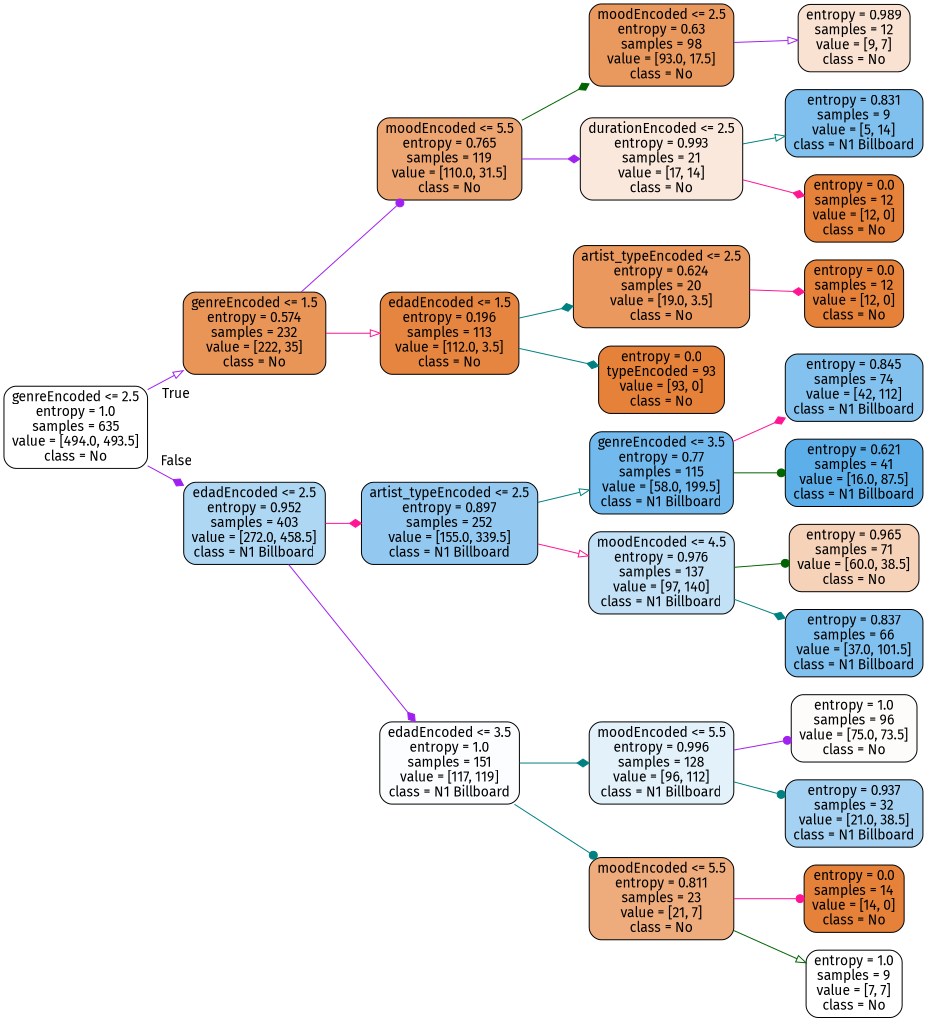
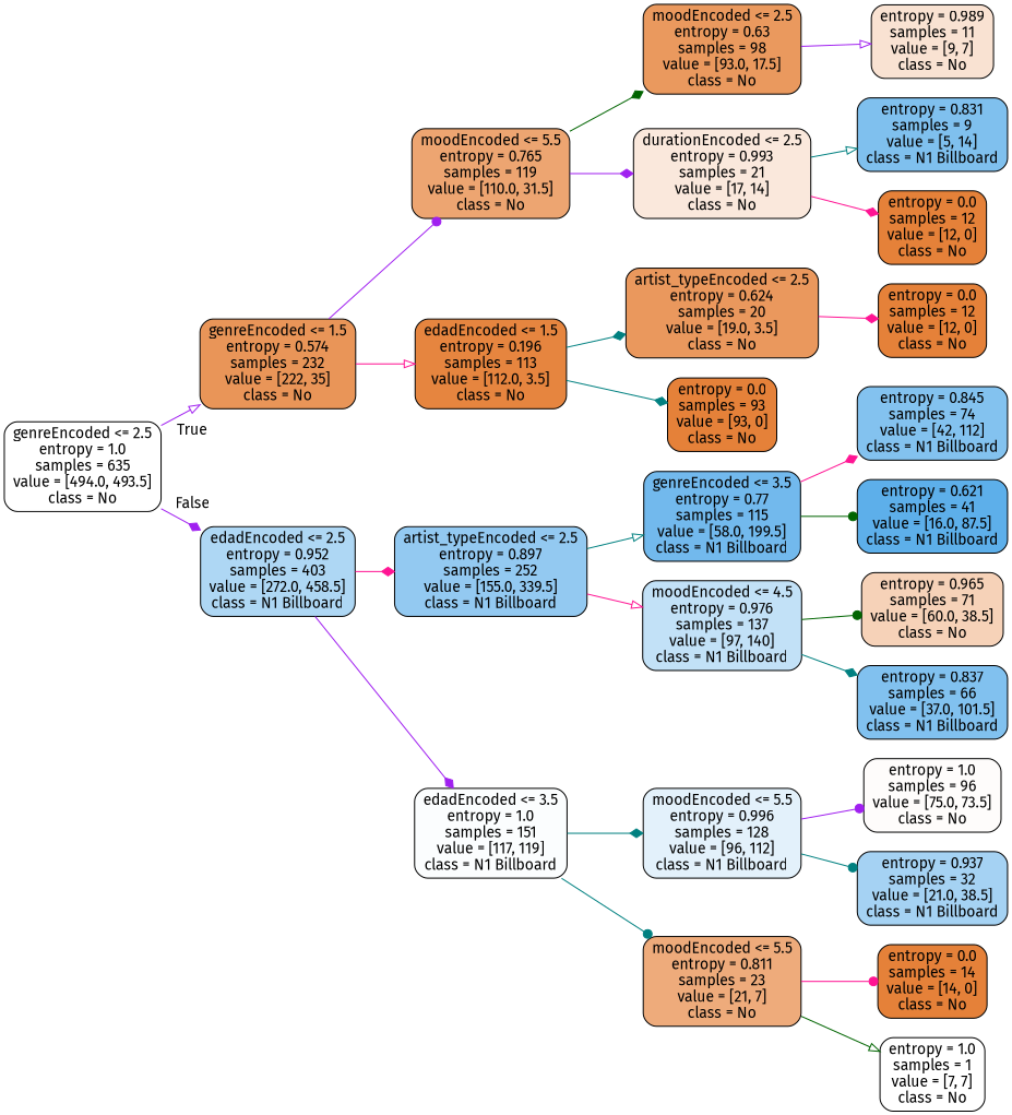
  digraph {
    fontname="Fira Sans"
    rankdir=LR
    node [color=black fillcolor="#e58139ff" fontname="Fira Sans" shape=box style="filled, rounded"]
    edge [arrowhead=diamond color=teal fontname="Fira Sans"]
    n1 [fillcolor="#e5813900" label="genreEncoded <= 2.5\nentropy = 1.0\nsamples = 635\nvalue = [494.0, 493.5]\nclass = No"]
    n2 [fillcolor="#e58139d7" label="genreEncoded <= 1.5\nentropy = 0.574\nsamples = 232\nvalue = [222, 35]\nclass = No"]
    n3 [fillcolor="#399de568" label="edadEncoded <= 2.5\nentropy = 0.952\nsamples = 403\nvalue = [272.0, 458.5]\nclass = N1 Billboard"]
    n4 [fillcolor="#e58139b6" label="moodEncoded <= 5.5\nentropy = 0.765\nsamples = 119\nvalue = [110.0, 31.5]\nclass = No"]
    n5 [fillcolor="#e58139f7" label="edadEncoded <= 1.5\nentropy = 0.196\nsamples = 113\nvalue = [112.0, 3.5]\nclass = No"]
    n6 [fillcolor="#399de58b" label="artist_typeEncoded <= 2.5\nentropy = 0.897\nsamples = 252\nvalue = [155.0, 339.5]\nclass = N1 Billboard"]
    n7 [fillcolor="#399de504" label="edadEncoded <= 3.5\nentropy = 1.0\nsamples = 151\nvalue = [117, 119]\nclass = N1 Billboard"]
    n8 [fillcolor="#e58139cf" label="moodEncoded <= 2.5\nentropy = 0.63\nsamples = 98\nvalue = [93.0, 17.5]\nclass = No"]
    n9 [fillcolor="#e581392d" label="durationEncoded <= 2.5\nentropy = 0.993\nsamples = 21\nvalue = [17, 14]\nclass = No"]
    n10 [fillcolor="#e58139d0" label="artist_typeEncoded <= 2.5\nentropy = 0.624\nsamples = 20\nvalue = [19.0, 3.5]\nclass = No"]
-   n11 [label="entropy = 0.0\ntypeEncoded = 93\nvalue = [93, 0]\nclass = No"]
-   n12 [fillcolor="#e5813939" label="entropy = 0.989\nsamples = 12\nvalue = [9, 7]\nclass = No"]
+   n11 [label="entropy = 0.0\nsamples = 93\nvalue = [93, 0]\nclass = No"]
+   n12 [fillcolor="#e5813939" label="entropy = 0.989\nsamples = 11\nvalue = [9, 7]\nclass = No"]
    n13 [fillcolor="#399de5a4" label="entropy = 0.831\nsamples = 9\nvalue = [5, 14]\nclass = N1 Billboard"]
    n14 [label="entropy = 0.0\nsamples = 12\nvalue = [12, 0]\nclass = No"]
    n15 [label="entropy = 0.0\nsamples = 12\nvalue = [12, 0]\nclass = No"]
    n16 [fillcolor="#399de5b5" label="genreEncoded <= 3.5\nentropy = 0.77\nsamples = 115\nvalue = [58.0, 199.5]\nclass = N1 Billboard"]
    n17 [fillcolor="#399de54e" label="moodEncoded <= 4.5\nentropy = 0.976\nsamples = 137\nvalue = [97, 140]\nclass = N1 Billboard"]
    n18 [fillcolor="#399de524" label="moodEncoded <= 5.5\nentropy = 0.996\nsamples = 128\nvalue = [96, 112]\nclass = N1 Billboard"]
    n19 [fillcolor="#e58139aa" label="moodEncoded <= 5.5\nentropy = 0.811\nsamples = 23\nvalue = [21, 7]\nclass = No"]
    n20 [fillcolor="#399de59f" label="entropy = 0.845\nsamples = 74\nvalue = [42, 112]\nclass = N1 Billboard"]
    n21 [fillcolor="#399de5d0" label="entropy = 0.621\nsamples = 41\nvalue = [16.0, 87.5]\nclass = N1 Billboard"]
    n22 [fillcolor="#e581395b" label="entropy = 0.965\nsamples = 71\nvalue = [60.0, 38.5]\nclass = No"]
    n23 [fillcolor="#399de5a2" label="entropy = 0.837\nsamples = 66\nvalue = [37.0, 101.5]\nclass = N1 Billboard"]
    n24 [fillcolor="#e5813905" label="entropy = 1.0\nsamples = 96\nvalue = [75.0, 73.5]\nclass = No"]
    n25 [fillcolor="#399de574" label="entropy = 0.937\nsamples = 32\nvalue = [21.0, 38.5]\nclass = N1 Billboard"]
    n26 [label="entropy = 0.0\nsamples = 14\nvalue = [14, 0]\nclass = No"]
-   n27 [fillcolor="#e5813900" label="entropy = 1.0\nsamples = 9\nvalue = [7, 7]\nclass = No"]
+   n27 [fillcolor="#e5813900" label="entropy = 1.0\nsamples = 1\nvalue = [7, 7]\nclass = No"]
    n1 -> n2 [arrowhead=onormal color=purple headlabel=True labelangle=45 labeldistance=2.5]
    n1 -> n3 [color=purple headlabel=False labelangle=-45 labeldistance=2.5]
    n2 -> n4 [arrowhead=dot color=purple]
    n2 -> n5 [arrowhead=onormal color=deeppink]
    n3 -> n6 [color=deeppink]
    n3 -> n7 [color=purple]
    n4 -> n8 [color=darkgreen]
    n4 -> n9 [color=purple]
    n5 -> n10
    n5 -> n11
    n6 -> n16 [arrowhead=onormal]
    n6 -> n17 [arrowhead=onormal color=deeppink]
    n7 -> n18
    n7 -> n19 [arrowhead=dot]
    n8 -> n12 [arrowhead=onormal color=purple]
    n9 -> n13 [arrowhead=onormal]
    n9 -> n14 [color=deeppink]
    n10 -> n15 [color=deeppink]
    n16 -> n20 [color=deeppink]
    n16 -> n21 [arrowhead=dot color=darkgreen]
    n17 -> n22 [arrowhead=dot color=darkgreen]
    n17 -> n23
    n18 -> n24 [arrowhead=dot color=purple]
    n18 -> n25 [arrowhead=dot]
    n19 -> n26 [arrowhead=dot color=deeppink]
    n19 -> n27 [arrowhead=onormal color=darkgreen]
  }
